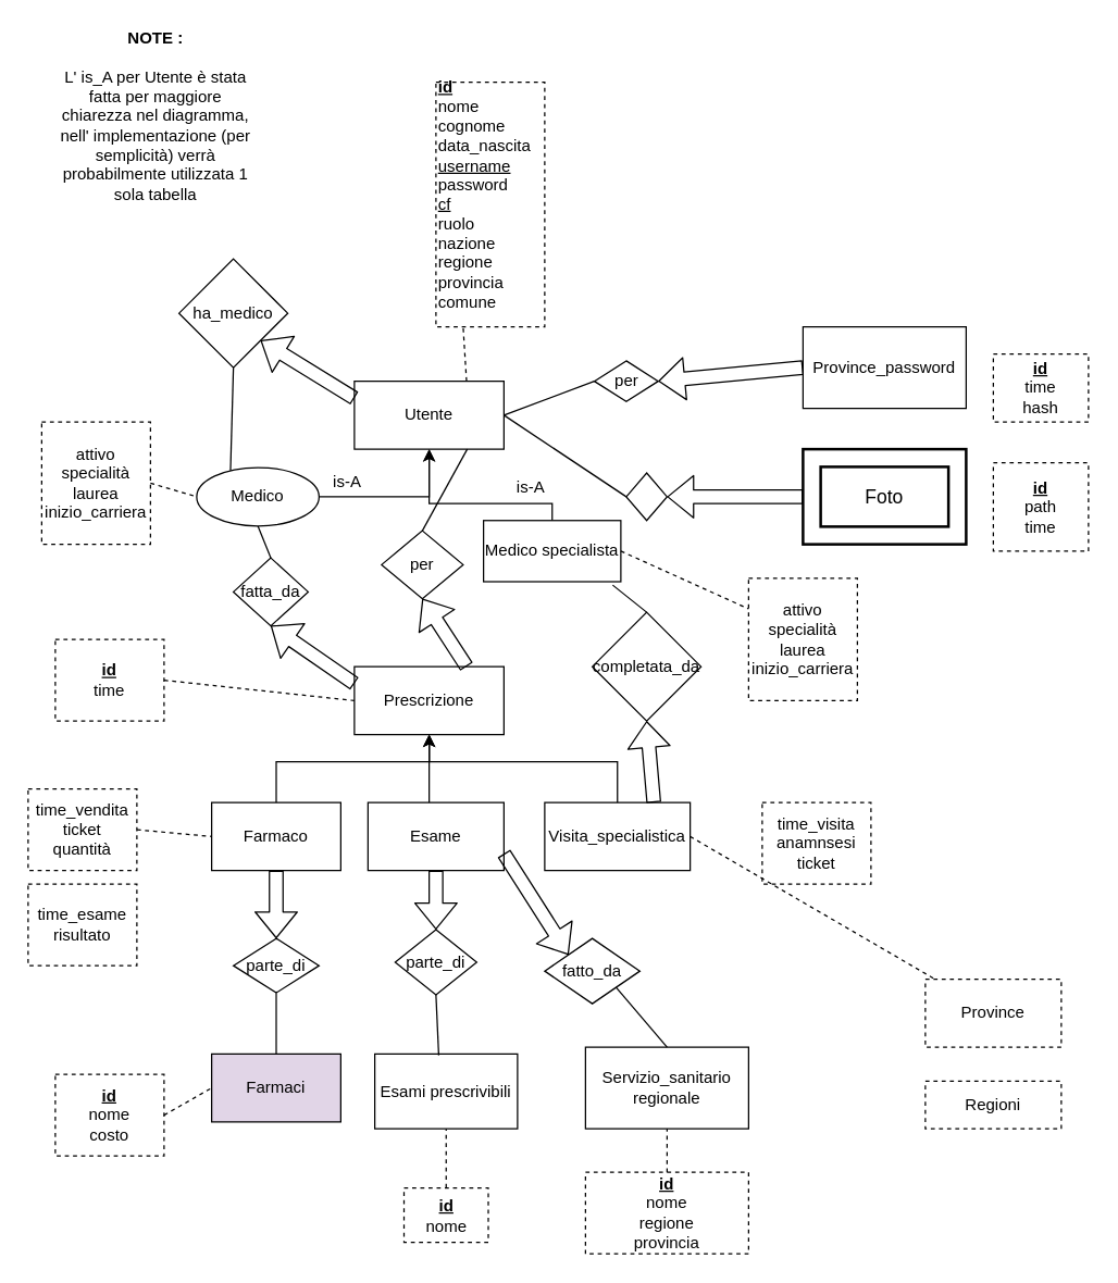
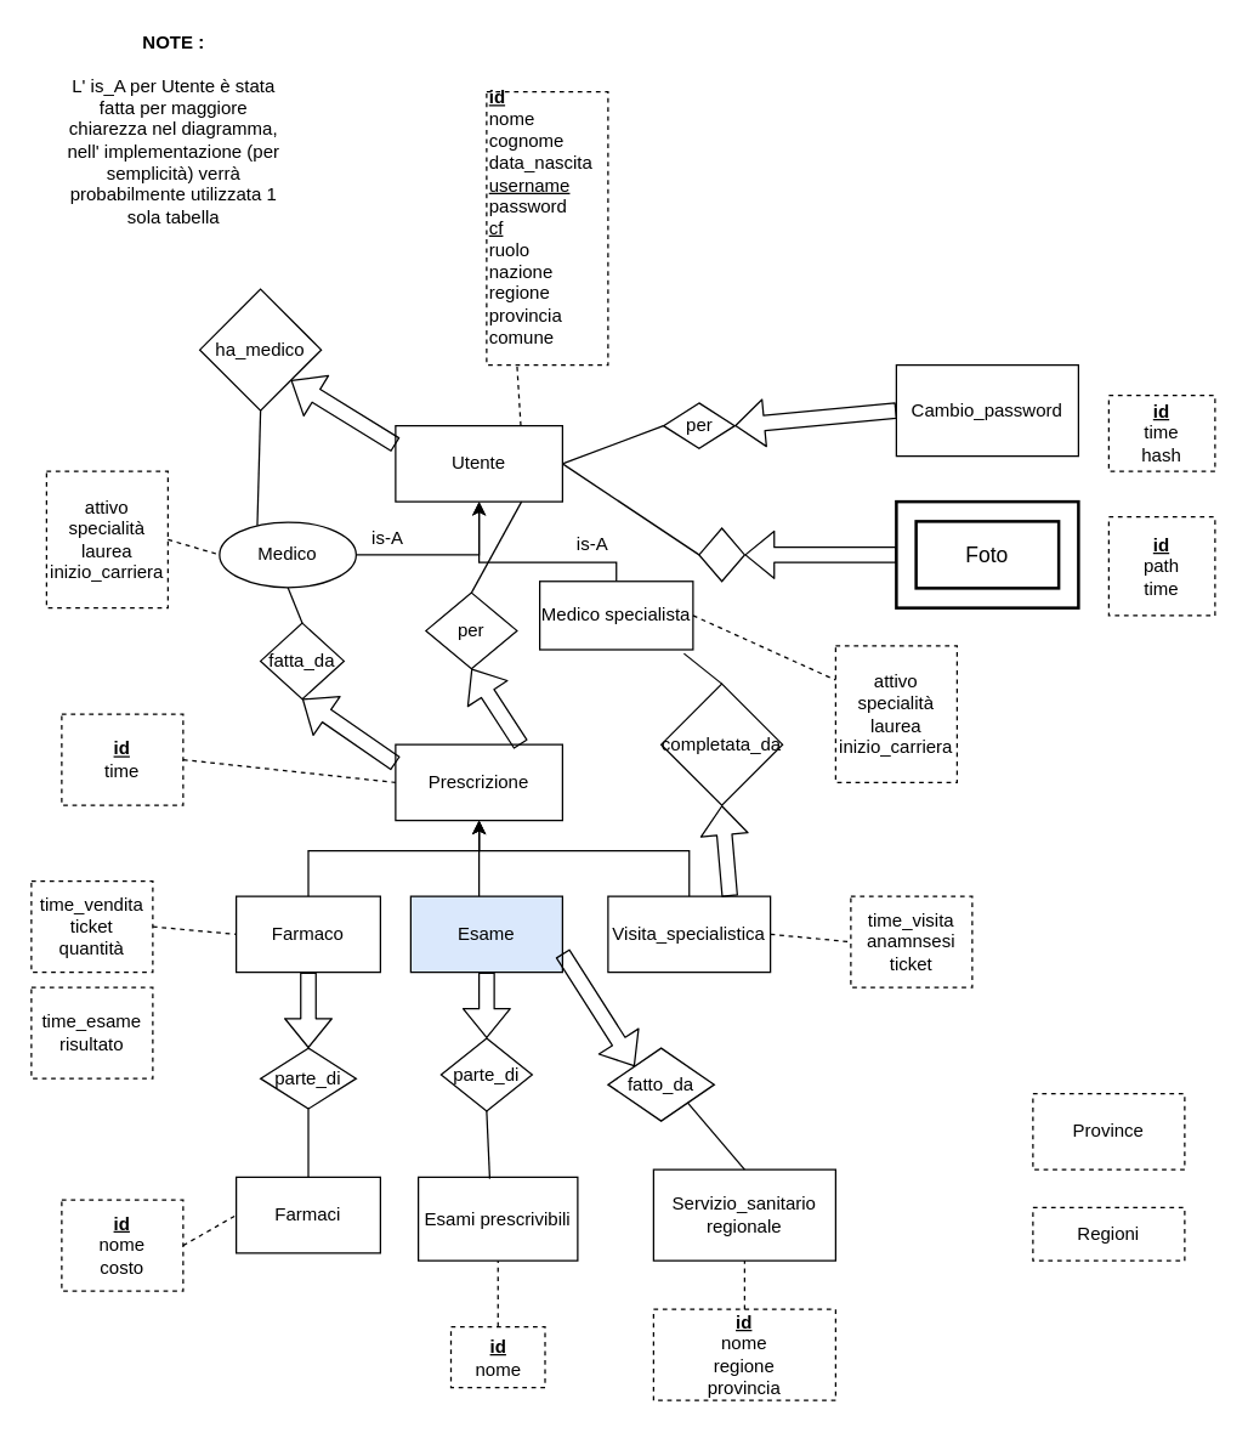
  <mxCell id="0" />
  <mxCell id="1" parent="0" />
  <mxCell id="2" value="Utente" style="rounded=0;whiteSpace=wrap;html=1;" parent="1" vertex="1"><mxGeometry x="260" y="280" width="110" height="50" as="geometry" /></mxCell>
  <mxCell id="3" value="ha_medico" style="rhombus;whiteSpace=wrap;html=1;" parent="1" vertex="1"><mxGeometry x="131" y="190" width="80" height="80" as="geometry" /></mxCell>
  <mxCell id="4" value="" style="shape=flexArrow;endArrow=classic;html=1;entryX=1;entryY=1;entryDx=0;entryDy=0;exitX=0;exitY=0.25;exitDx=0;exitDy=0;" parent="1" source="2" target="3" edge="1"><mxGeometry width="50" height="50" relative="1" as="geometry"><mxPoint x="200" y="320" as="sourcePoint" /><mxPoint x="250" y="270" as="targetPoint" /></mxGeometry></mxCell>
  <mxCell id="5" value="Foto" style="shape=ext;strokeWidth=2;margin=10;double=1;whiteSpace=wrap;html=1;align=center;fontSize=14;" parent="1" vertex="1"><mxGeometry x="590" y="330" width="120" height="70" as="geometry" /></mxCell>
  <mxCell id="6" value="" style="rhombus;whiteSpace=wrap;html=1;" parent="1" vertex="1"><mxGeometry x="460" y="347.5" width="30" height="35" as="geometry" /></mxCell>
  <mxCell id="7" value="" style="shape=flexArrow;endArrow=classic;html=1;entryX=1;entryY=0.5;entryDx=0;entryDy=0;exitX=0;exitY=0.5;exitDx=0;exitDy=0;" parent="1" source="5" target="6" edge="1"><mxGeometry width="50" height="50" relative="1" as="geometry"><mxPoint x="510" y="470" as="sourcePoint" /><mxPoint x="560" y="420" as="targetPoint" /></mxGeometry></mxCell>
  <mxCell id="8" value="" style="endArrow=none;html=1;entryX=0;entryY=0.5;entryDx=0;entryDy=0;exitX=1;exitY=0.5;exitDx=0;exitDy=0;" parent="1" source="2" target="6" edge="1"><mxGeometry width="50" height="50" relative="1" as="geometry"><mxPoint x="400" y="460" as="sourcePoint" /><mxPoint x="450" y="410" as="targetPoint" /></mxGeometry></mxCell>
  <mxCell id="9" value="Prescrizione" style="rounded=0;whiteSpace=wrap;html=1;" parent="1" vertex="1"><mxGeometry x="260" y="490" width="110" height="50" as="geometry" /></mxCell>
  <mxCell id="10" value="per" style="rhombus;whiteSpace=wrap;html=1;" parent="1" vertex="1"><mxGeometry x="280" y="390" width="60" height="50" as="geometry" /></mxCell>
  <mxCell id="11" value="fatta_da" style="rhombus;whiteSpace=wrap;html=1;" parent="1" vertex="1"><mxGeometry x="171" y="410" width="55" height="50" as="geometry" /></mxCell>
  <mxCell id="12" value="" style="shape=flexArrow;endArrow=classic;html=1;entryX=0.5;entryY=1;entryDx=0;entryDy=0;exitX=0;exitY=0.25;exitDx=0;exitDy=0;" parent="1" source="9" target="11" edge="1"><mxGeometry width="50" height="50" relative="1" as="geometry"><mxPoint x="200" y="600" as="sourcePoint" /><mxPoint x="250" y="550" as="targetPoint" /></mxGeometry></mxCell>
  <mxCell id="13" value="" style="endArrow=none;html=1;exitX=0.5;exitY=0;exitDx=0;exitDy=0;" parent="1" source="10" edge="1"><mxGeometry width="50" height="50" relative="1" as="geometry"><mxPoint x="160" y="380" as="sourcePoint" /><mxPoint x="343" y="330" as="targetPoint" /></mxGeometry></mxCell>
  <mxCell id="14" value="" style="endArrow=none;html=1;exitX=0.5;exitY=0;exitDx=0;exitDy=0;entryX=0.5;entryY=1;entryDx=0;entryDy=0;" parent="1" source="11" target="38" edge="1"><mxGeometry width="50" height="50" relative="1" as="geometry"><mxPoint x="420" y="510" as="sourcePoint" /><mxPoint x="343" y="390" as="targetPoint" /></mxGeometry></mxCell>
  <mxCell id="15" style="edgeStyle=orthogonalEdgeStyle;rounded=0;orthogonalLoop=1;jettySize=auto;html=1;entryX=0.5;entryY=1;entryDx=0;entryDy=0;" parent="1" source="16" target="9" edge="1"><mxGeometry relative="1" as="geometry"><Array as="points"><mxPoint x="203" y="560" /><mxPoint x="315" y="560" /></Array></mxGeometry></mxCell>
  <mxCell id="16" value="Farmaco" style="rounded=0;whiteSpace=wrap;html=1;" parent="1" vertex="1"><mxGeometry x="155" y="590" width="95" height="50" as="geometry" /></mxCell>
  <mxCell id="17" value="" style="edgeStyle=orthogonalEdgeStyle;rounded=0;orthogonalLoop=1;jettySize=auto;html=1;" parent="1" source="18" target="9" edge="1"><mxGeometry relative="1" as="geometry"><Array as="points"><mxPoint x="315" y="580" /><mxPoint x="315" y="580" /></Array></mxGeometry></mxCell>
- <mxCell id="18" value="Esame" style="rounded=0;whiteSpace=wrap;html=1;" parent="1" vertex="1"><mxGeometry x="270" y="590" width="100" height="50" as="geometry" /></mxCell>
+ <mxCell id="18" value="Esame" style="rounded=0;whiteSpace=wrap;html=1;fillColor=#dae8fc;" parent="1" vertex="1"><mxGeometry x="270" y="590" width="100" height="50" as="geometry" /></mxCell>
  <mxCell id="19" value="" style="edgeStyle=orthogonalEdgeStyle;rounded=0;orthogonalLoop=1;jettySize=auto;html=1;entryX=0.5;entryY=1;entryDx=0;entryDy=0;" parent="1" source="20" target="9" edge="1"><mxGeometry relative="1" as="geometry"><mxPoint x="453.5" y="510" as="targetPoint" /><Array as="points"><mxPoint x="454" y="560" /><mxPoint x="315" y="560" /></Array></mxGeometry></mxCell>
  <mxCell id="20" value="Visita_specialistica" style="rounded=0;whiteSpace=wrap;html=1;" parent="1" vertex="1"><mxGeometry x="400" y="590" width="107" height="50" as="geometry" /></mxCell>
- <mxCell id="21" value="Farmaci" style="rounded=0;whiteSpace=wrap;html=1;fillColor=#e1d5e7;" parent="1" vertex="1"><mxGeometry x="155" y="775" width="95" height="50" as="geometry" /></mxCell>
+ <mxCell id="21" value="Farmaci" style="rounded=0;whiteSpace=wrap;html=1;" parent="1" vertex="1"><mxGeometry x="155" y="775" width="95" height="50" as="geometry" /></mxCell>
  <mxCell id="22" value="parte_di" style="rhombus;whiteSpace=wrap;html=1;" parent="1" vertex="1"><mxGeometry x="171" y="690" width="63" height="40" as="geometry" /></mxCell>
  <mxCell id="23" value="" style="shape=flexArrow;endArrow=classic;html=1;entryX=0.5;entryY=0;entryDx=0;entryDy=0;exitX=0.5;exitY=1;exitDx=0;exitDy=0;" parent="1" source="16" target="22" edge="1"><mxGeometry width="50" height="50" relative="1" as="geometry"><mxPoint x="160" y="900" as="sourcePoint" /><mxPoint x="210" y="850" as="targetPoint" /></mxGeometry></mxCell>
  <mxCell id="24" value="" style="endArrow=none;html=1;entryX=0.5;entryY=1;entryDx=0;entryDy=0;exitX=0.5;exitY=0;exitDx=0;exitDy=0;" parent="1" source="21" target="22" edge="1"><mxGeometry width="50" height="50" relative="1" as="geometry"><mxPoint x="160" y="900" as="sourcePoint" /><mxPoint x="210" y="850" as="targetPoint" /></mxGeometry></mxCell>
  <mxCell id="25" value="completata_da" style="rhombus;whiteSpace=wrap;html=1;" parent="1" vertex="1"><mxGeometry x="435" y="450" width="80" height="80" as="geometry" /></mxCell>
  <mxCell id="26" value="" style="shape=flexArrow;endArrow=classic;html=1;entryX=0.5;entryY=1;entryDx=0;entryDy=0;exitX=0.75;exitY=0;exitDx=0;exitDy=0;" parent="1" source="20" target="25" edge="1"><mxGeometry width="50" height="50" relative="1" as="geometry"><mxPoint x="160" y="900" as="sourcePoint" /><mxPoint x="210" y="850" as="targetPoint" /></mxGeometry></mxCell>
  <mxCell id="27" value="" style="endArrow=none;html=1;entryX=0.5;entryY=0;entryDx=0;entryDy=0;" parent="1" target="25" edge="1"><mxGeometry width="50" height="50" relative="1" as="geometry"><mxPoint x="450" y="430" as="sourcePoint" /><mxPoint x="440" y="390" as="targetPoint" /></mxGeometry></mxCell>
  <mxCell id="28" value="Servizio_sanitario regionale" style="rounded=0;whiteSpace=wrap;html=1;" parent="1" vertex="1"><mxGeometry x="430" y="770" width="120" height="60" as="geometry" /></mxCell>
- <mxCell id="29" value="Province_password" style="rounded=0;whiteSpace=wrap;html=1;" parent="1" vertex="1"><mxGeometry x="590" y="240" width="120" height="60" as="geometry" /></mxCell>
+ <mxCell id="29" value="Cambio_password" style="rounded=0;whiteSpace=wrap;html=1;" parent="1" vertex="1"><mxGeometry x="590" y="240" width="120" height="60" as="geometry" /></mxCell>
  <mxCell id="30" value="Esami prescrivibili" style="rounded=0;whiteSpace=wrap;html=1;" parent="1" vertex="1"><mxGeometry x="275" y="775" width="105" height="55" as="geometry" /></mxCell>
  <mxCell id="31" value="parte_di" style="rhombus;whiteSpace=wrap;html=1;" parent="1" vertex="1"><mxGeometry x="290" y="683.5" width="60" height="48" as="geometry" /></mxCell>
  <mxCell id="32" value="" style="shape=flexArrow;endArrow=classic;html=1;exitX=0.5;exitY=1;exitDx=0;exitDy=0;entryX=0.5;entryY=0;entryDx=0;entryDy=0;" parent="1" source="18" target="31" edge="1"><mxGeometry width="50" height="50" relative="1" as="geometry"><mxPoint x="420" y="720" as="sourcePoint" /><mxPoint x="470" y="670" as="targetPoint" /></mxGeometry></mxCell>
  <mxCell id="33" value="" style="endArrow=none;html=1;entryX=0.5;entryY=1;entryDx=0;entryDy=0;exitX=0.448;exitY=0.018;exitDx=0;exitDy=0;exitPerimeter=0;" parent="1" source="30" target="31" edge="1"><mxGeometry width="50" height="50" relative="1" as="geometry"><mxPoint x="490" y="770" as="sourcePoint" /><mxPoint x="540" y="720" as="targetPoint" /></mxGeometry></mxCell>
  <mxCell id="34" value="fatto_da" style="rhombus;whiteSpace=wrap;html=1;" parent="1" vertex="1"><mxGeometry x="400" y="690" width="70" height="48" as="geometry" /></mxCell>
  <mxCell id="35" value="" style="shape=flexArrow;endArrow=classic;html=1;entryX=0;entryY=0;entryDx=0;entryDy=0;exitX=1;exitY=0.75;exitDx=0;exitDy=0;" parent="1" source="18" target="34" edge="1"><mxGeometry width="50" height="50" relative="1" as="geometry"><mxPoint x="350" y="710" as="sourcePoint" /><mxPoint x="400" y="660" as="targetPoint" /></mxGeometry></mxCell>
  <mxCell id="36" value="" style="endArrow=none;html=1;exitX=1;exitY=1;exitDx=0;exitDy=0;entryX=0.5;entryY=0;entryDx=0;entryDy=0;" parent="1" source="34" target="28" edge="1"><mxGeometry width="50" height="50" relative="1" as="geometry"><mxPoint x="590" y="730" as="sourcePoint" /><mxPoint x="640" y="680" as="targetPoint" /></mxGeometry></mxCell>
  <mxCell id="37" value="" style="edgeStyle=orthogonalEdgeStyle;rounded=0;orthogonalLoop=1;jettySize=auto;html=1;entryX=0.5;entryY=1;entryDx=0;entryDy=0;" parent="1" source="38" target="2" edge="1"><mxGeometry relative="1" as="geometry"><mxPoint x="314" y="365" as="targetPoint" /></mxGeometry></mxCell>
  <mxCell id="38" value="Medico" style="ellipse;whiteSpace=wrap;html=1;" parent="1" vertex="1"><mxGeometry x="144" y="343.5" width="90" height="43" as="geometry" /></mxCell>
  <mxCell id="39" value="" style="shape=flexArrow;endArrow=classic;html=1;entryX=0.5;entryY=1;entryDx=0;entryDy=0;exitX=0.75;exitY=0;exitDx=0;exitDy=0;" parent="1" source="9" target="10" edge="1"><mxGeometry width="50" height="50" relative="1" as="geometry"><mxPoint x="230" y="440" as="sourcePoint" /><mxPoint x="280" y="390" as="targetPoint" /></mxGeometry></mxCell>
  <mxCell id="40" value="" style="edgeStyle=orthogonalEdgeStyle;rounded=0;orthogonalLoop=1;jettySize=auto;html=1;entryX=0.5;entryY=1;entryDx=0;entryDy=0;" parent="1" source="41" target="2" edge="1"><mxGeometry relative="1" as="geometry"><mxPoint x="405.5" y="302.5" as="targetPoint" /><Array as="points"><mxPoint x="406" y="370" /><mxPoint x="315" y="370" /></Array></mxGeometry></mxCell>
  <mxCell id="41" value="Medico specialista" style="rounded=0;whiteSpace=wrap;html=1;" parent="1" vertex="1"><mxGeometry x="355" y="382.5" width="101" height="45" as="geometry" /></mxCell>
  <mxCell id="42" value="is-A" style="text;html=1;strokeColor=none;fillColor=none;align=center;verticalAlign=middle;whiteSpace=wrap;rounded=0;" parent="1" vertex="1"><mxGeometry x="235" y="343.5" width="40" height="20" as="geometry" /></mxCell>
  <mxCell id="43" value="is-A" style="text;html=1;strokeColor=none;fillColor=none;align=center;verticalAlign=middle;whiteSpace=wrap;rounded=0;" parent="1" vertex="1"><mxGeometry x="370" y="347.5" width="40" height="20" as="geometry" /></mxCell>
  <mxCell id="44" value="" style="endArrow=none;html=1;entryX=0.5;entryY=1;entryDx=0;entryDy=0;exitX=0.25;exitY=0;exitDx=0;exitDy=0;" parent="1" source="38" target="3" edge="1"><mxGeometry width="50" height="50" relative="1" as="geometry"><mxPoint x="70" y="320" as="sourcePoint" /><mxPoint x="120" y="270" as="targetPoint" /></mxGeometry></mxCell>
  <mxCell id="45" value="&lt;u&gt;&lt;b&gt;id&lt;/b&gt;&lt;/u&gt;&lt;br&gt;nome&lt;br&gt;cognome&lt;br&gt;data_nascita&lt;br&gt;&lt;u&gt;username&lt;/u&gt;&lt;br&gt;password&lt;br&gt;&lt;u&gt;cf&lt;br&gt;&lt;/u&gt;ruolo&lt;br&gt;nazione&lt;br&gt;regione&lt;br&gt;provincia&lt;br&gt;comune&lt;br&gt;&lt;br&gt;" style="text;html=1;strokeColor=#000000;fillColor=none;align=left;verticalAlign=middle;whiteSpace=wrap;rounded=0;dashed=1;" parent="1" vertex="1"><mxGeometry x="320" y="60" width="80" height="180" as="geometry" /></mxCell>
  <mxCell id="46" value="" style="endArrow=none;dashed=1;html=1;entryX=0.25;entryY=1;entryDx=0;entryDy=0;exitX=0.75;exitY=0;exitDx=0;exitDy=0;" parent="1" source="2" target="45" edge="1"><mxGeometry width="50" height="50" relative="1" as="geometry"><mxPoint x="230" y="160" as="sourcePoint" /><mxPoint x="280" y="110" as="targetPoint" /></mxGeometry></mxCell>
  <mxCell id="47" value="attivo&lt;br&gt;specialità&lt;br&gt;laurea&lt;br&gt;inizio_carriera&lt;br&gt;" style="text;html=1;strokeColor=#000000;fillColor=none;align=center;verticalAlign=middle;whiteSpace=wrap;rounded=0;dashed=1;" parent="1" vertex="1"><mxGeometry x="30" y="310" width="80" height="90" as="geometry" /></mxCell>
  <mxCell id="48" value="" style="endArrow=none;dashed=1;html=1;entryX=0;entryY=0.5;entryDx=0;entryDy=0;exitX=1;exitY=0.5;exitDx=0;exitDy=0;" parent="1" source="47" target="38" edge="1"><mxGeometry width="50" height="50" relative="1" as="geometry"><mxPoint x="0" y="480" as="sourcePoint" /><mxPoint x="50" y="430" as="targetPoint" /></mxGeometry></mxCell>
  <mxCell id="49" value="&lt;b&gt;&lt;u&gt;id&lt;/u&gt;&lt;/b&gt;&lt;br&gt;path&lt;br&gt;time&lt;br&gt;" style="text;html=1;strokeColor=#000000;fillColor=none;align=center;verticalAlign=middle;whiteSpace=wrap;rounded=0;dashed=1;" parent="1" vertex="1"><mxGeometry x="730" y="340" width="70" height="65" as="geometry" /></mxCell>
  <mxCell id="50" value="&lt;b&gt;&lt;u&gt;id&lt;/u&gt;&lt;/b&gt;&lt;br&gt;time&lt;br&gt;hash&lt;br&gt;" style="text;html=1;strokeColor=#000000;fillColor=none;align=center;verticalAlign=middle;whiteSpace=wrap;rounded=0;dashed=1;" parent="1" vertex="1"><mxGeometry x="730" y="260" width="70" height="50" as="geometry" /></mxCell>
  <mxCell id="51" value="&lt;div style=&quot;text-align: center&quot;&gt;&lt;span&gt;per&lt;/span&gt;&lt;/div&gt;" style="rhombus;whiteSpace=wrap;html=1;strokeColor=#000000;align=center;" parent="1" vertex="1"><mxGeometry x="436.5" y="265" width="47" height="30" as="geometry" /></mxCell>
  <mxCell id="52" value="" style="shape=flexArrow;endArrow=classic;html=1;entryX=1;entryY=0.5;entryDx=0;entryDy=0;exitX=0;exitY=0.5;exitDx=0;exitDy=0;" parent="1" source="29" target="51" edge="1"><mxGeometry width="50" height="50" relative="1" as="geometry"><mxPoint x="490" y="210" as="sourcePoint" /><mxPoint x="540" y="160" as="targetPoint" /></mxGeometry></mxCell>
  <mxCell id="53" value="" style="endArrow=none;html=1;exitX=1;exitY=0.5;exitDx=0;exitDy=0;entryX=0;entryY=0.5;entryDx=0;entryDy=0;" parent="1" source="2" target="51" edge="1"><mxGeometry width="50" height="50" relative="1" as="geometry"><mxPoint x="450" as="sourcePoint" y="230" /><mxPoint x="500" y="180" as="targetPoint" /></mxGeometry></mxCell>
  <mxCell id="54" value="attivo&lt;br&gt;specialità&lt;br&gt;laurea&lt;br&gt;inizio_carriera&lt;br&gt;" style="text;html=1;strokeColor=#000000;fillColor=none;align=center;verticalAlign=middle;whiteSpace=wrap;rounded=0;dashed=1;" parent="1" vertex="1"><mxGeometry x="550" y="425" width="80" height="90" as="geometry" /></mxCell>
  <mxCell id="55" value="" style="endArrow=none;dashed=1;html=1;entryX=0;entryY=0.25;entryDx=0;entryDy=0;exitX=1;exitY=0.5;exitDx=0;exitDy=0;" parent="1" source="41" target="54" edge="1"><mxGeometry width="50" height="50" relative="1" as="geometry"><mxPoint x="480" y="440" as="sourcePoint" /><mxPoint x="530" y="390" as="targetPoint" /></mxGeometry></mxCell>
  <mxCell id="56" value="&lt;b&gt;&lt;u&gt;id&lt;br&gt;&lt;/u&gt;&lt;/b&gt;time&lt;br&gt;" style="text;html=1;strokeColor=#000000;fillColor=none;align=center;verticalAlign=middle;whiteSpace=wrap;rounded=0;dashed=1;" parent="1" vertex="1"><mxGeometry y="470" width="80" height="60" as="geometry" x="40" /></mxCell>
  <mxCell id="57" value="" style="endArrow=none;dashed=1;html=1;entryX=0;entryY=0.5;entryDx=0;entryDy=0;exitX=1;exitY=0.5;exitDx=0;exitDy=0;" parent="1" source="56" target="9" edge="1"><mxGeometry width="50" height="50" relative="1" as="geometry"><mxPoint x="160" y="550" as="sourcePoint" /><mxPoint x="210" y="500" as="targetPoint" /></mxGeometry></mxCell>
  <mxCell id="58" value="time_vendita&lt;br&gt;ticket&lt;br&gt;quantità&lt;br&gt;" style="text;html=1;strokeColor=#000000;fillColor=none;align=center;verticalAlign=middle;whiteSpace=wrap;rounded=0;dashed=1;" parent="1" vertex="1"><mxGeometry x="20" y="580" width="80" height="60" as="geometry" /></mxCell>
  <mxCell id="59" value="time_esame&lt;br&gt;risultato&lt;br&gt;" style="text;html=1;strokeColor=#000000;fillColor=none;align=center;verticalAlign=middle;whiteSpace=wrap;rounded=0;dashed=1;" parent="1" vertex="1"><mxGeometry x="20" y="650" width="80" height="60" as="geometry" /></mxCell>
  <mxCell id="60" value="time_visita&lt;br&gt;anamnsesi&lt;br&gt;ticket&lt;br&gt;" style="text;html=1;strokeColor=#000000;fillColor=none;align=center;verticalAlign=middle;whiteSpace=wrap;rounded=0;dashed=1;" parent="1" vertex="1"><mxGeometry x="560" y="590" width="80" height="60" as="geometry" /></mxCell>
  <mxCell id="61" value="&lt;b&gt;&lt;u&gt;id&lt;br&gt;&lt;/u&gt;&lt;/b&gt;nome&lt;br&gt;costo&lt;br&gt;" style="text;html=1;strokeColor=#000000;fillColor=none;align=center;verticalAlign=middle;whiteSpace=wrap;rounded=0;dashed=1;" parent="1" vertex="1"><mxGeometry x="40" y="790" width="80" height="60" as="geometry" /></mxCell>
  <mxCell id="62" value="&lt;b&gt;&lt;u&gt;id&lt;br&gt;&lt;/u&gt;&lt;/b&gt;nome&lt;br&gt;" style="text;html=1;strokeColor=#000000;fillColor=none;align=center;verticalAlign=middle;whiteSpace=wrap;rounded=0;dashed=1;" parent="1" vertex="1"><mxGeometry x="296.5" y="873.5" width="62" height="40" as="geometry" /></mxCell>
  <mxCell id="63" value="&lt;u style=&quot;font-weight: bold&quot;&gt;id&lt;/u&gt;&lt;br&gt;nome&lt;br&gt;regione&lt;br&gt;provincia&lt;br&gt;" style="rounded=0;whiteSpace=wrap;html=1;strokeColor=#000000;align=center;dashed=1;" parent="1" vertex="1"><mxGeometry x="430" y="862" width="120" height="60" as="geometry" /></mxCell>
- <mxCell id="64" value="" style="endArrow=none;dashed=1;html=1;exitX=1;exitY=0.5;exitDx=0;exitDy=0;" parent="1" source="20" target="70" edge="1"><mxGeometry width="50" height="50" relative="1" as="geometry"><mxPoint x="520" y="720" as="sourcePoint" /><mxPoint x="570" y="670" as="targetPoint" /></mxGeometry></mxCell>
+ <mxCell id="64" value="" style="endArrow=none;dashed=1;html=1;entryX=0;entryY=0.5;entryDx=0;entryDy=0;exitX=1;exitY=0.5;exitDx=0;exitDy=0;" parent="1" source="20" target="60" edge="1"><mxGeometry width="50" height="50" relative="1" as="geometry"><mxPoint x="520" y="720" as="sourcePoint" /><mxPoint x="570" y="670" as="targetPoint" /></mxGeometry></mxCell>
  <mxCell id="65" value="" style="endArrow=none;dashed=1;html=1;entryX=0;entryY=0.5;entryDx=0;entryDy=0;exitX=1;exitY=0.5;exitDx=0;exitDy=0;" parent="1" source="58" target="16" edge="1"><mxGeometry width="50" height="50" relative="1" as="geometry"><mxPoint x="100" y="640" as="sourcePoint" /><mxPoint x="150" y="590" as="targetPoint" /></mxGeometry></mxCell>
  <mxCell id="66" value="" style="endArrow=none;dashed=1;html=1;entryX=0;entryY=0.5;entryDx=0;entryDy=0;exitX=1;exitY=0.5;exitDx=0;exitDy=0;" parent="1" source="61" target="21" edge="1"><mxGeometry width="50" height="50" relative="1" as="geometry"><mxPoint x="110" y="780" as="sourcePoint" /><mxPoint x="160" y="730" as="targetPoint" /></mxGeometry></mxCell>
  <mxCell id="67" value="" style="endArrow=none;dashed=1;html=1;entryX=0.5;entryY=1;entryDx=0;entryDy=0;exitX=0.5;exitY=0;exitDx=0;exitDy=0;" parent="1" source="62" target="30" edge="1"><mxGeometry width="50" height="50" relative="1" as="geometry"><mxPoint x="180" y="890" as="sourcePoint" /><mxPoint x="230" y="840" as="targetPoint" /></mxGeometry></mxCell>
  <mxCell id="68" value="" style="endArrow=none;dashed=1;html=1;exitX=0.5;exitY=0;exitDx=0;exitDy=0;entryX=0.5;entryY=1;entryDx=0;entryDy=0;" parent="1" source="63" target="28" edge="1"><mxGeometry width="50" height="50" relative="1" as="geometry"><mxPoint x="590" y="870" as="sourcePoint" /><mxPoint x="640" y="820" as="targetPoint" /></mxGeometry></mxCell>
  <mxCell id="69" value="&lt;b&gt;NOTE :&lt;/b&gt;&lt;br&gt;&lt;br&gt;L' is_A per Utente è stata fatta per maggiore chiarezza nel diagramma, nell' implementazione (per semplicità) verrà probabilmente utilizzata 1 sola tabella&lt;br&gt;" style="text;html=1;strokeColor=none;fillColor=none;align=center;verticalAlign=middle;whiteSpace=wrap;rounded=0;dashed=1;" parent="1" vertex="1"><mxGeometry x="39" y="20" width="150" height="130" as="geometry" /></mxCell>
  <mxCell id="70" value="Province" style="rounded=0;whiteSpace=wrap;html=1;dashed=1;strokeColor=#000000;align=center;" parent="1" vertex="1"><mxGeometry x="680" y="720" width="100" height="50" as="geometry" /></mxCell>
  <mxCell id="71" value="Regioni" style="rounded=0;whiteSpace=wrap;html=1;dashed=1;strokeColor=#000000;align=center;" parent="1" vertex="1"><mxGeometry x="680" y="795" width="100" height="35" as="geometry" /></mxCell>
